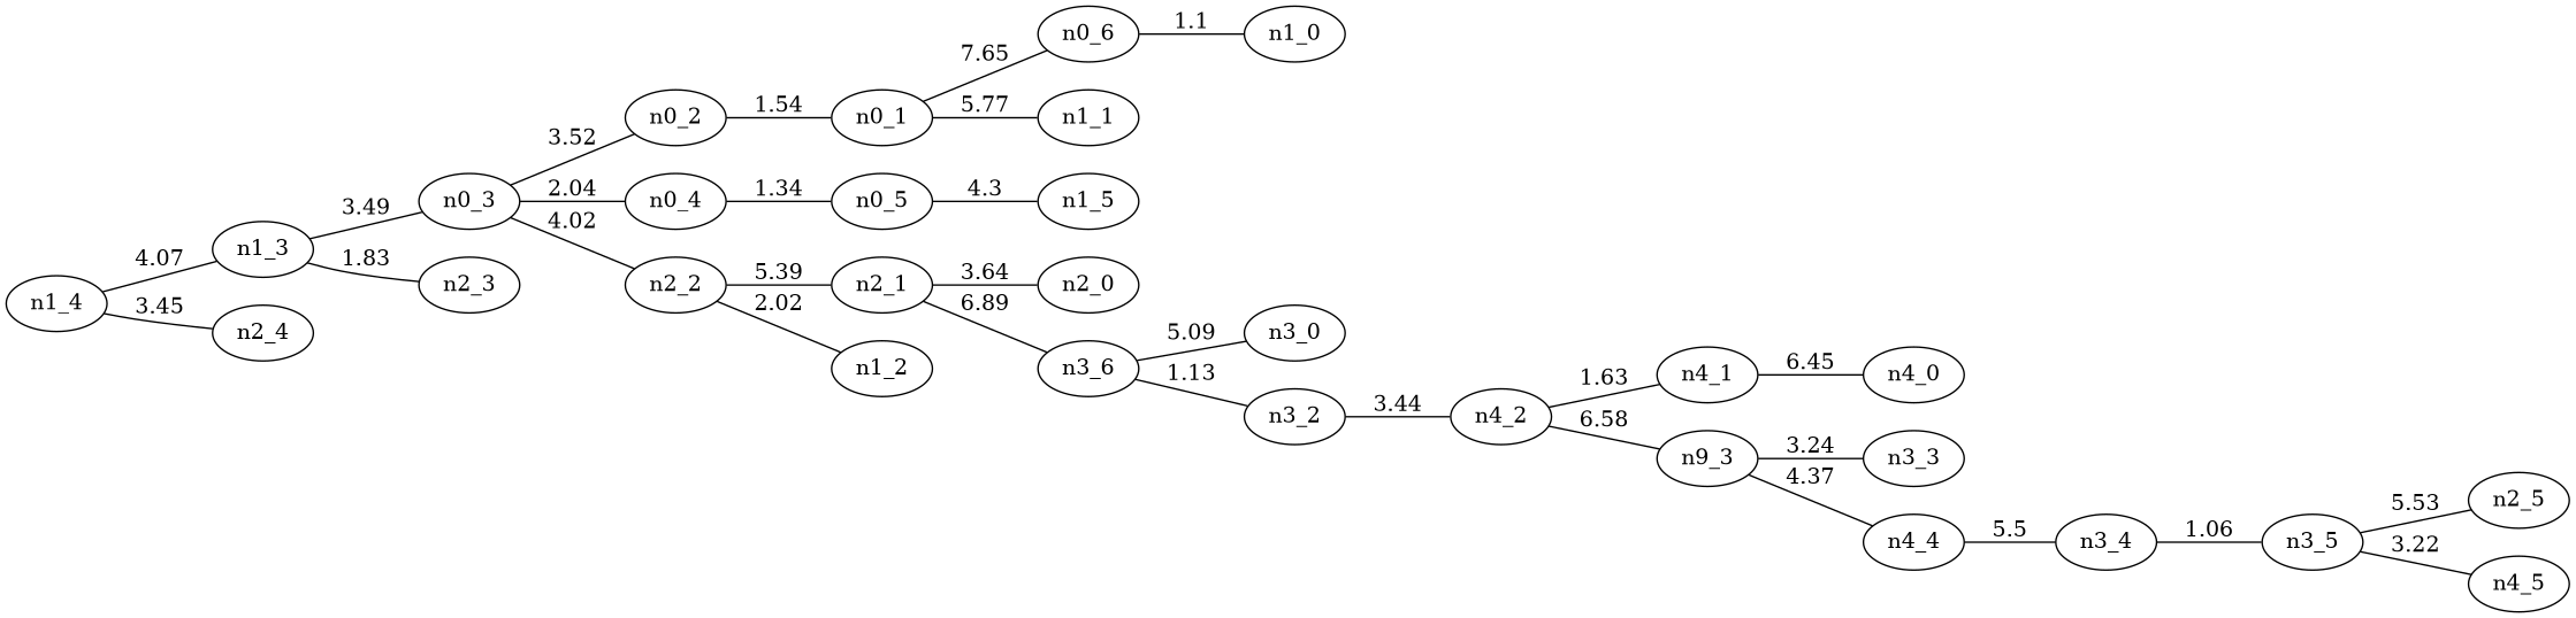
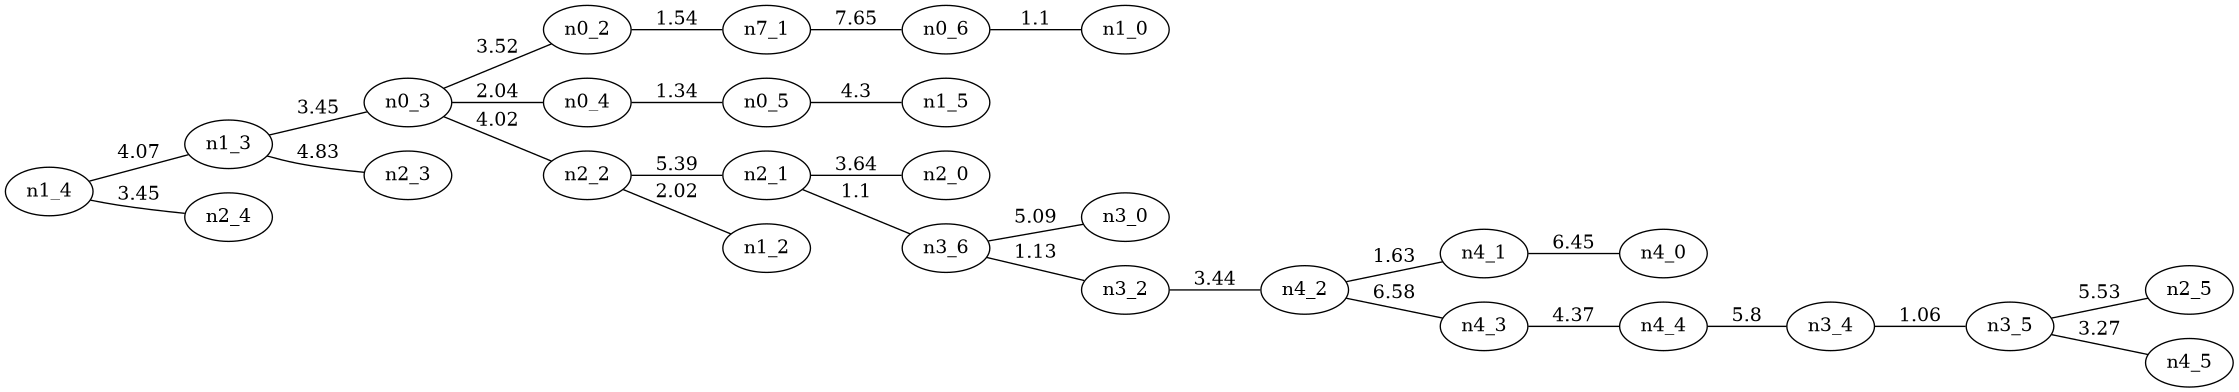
  graph {
    rankdir=LR
    n1 [label=n0_6]
    n1_0
-   n0_1
-   n1_1
+   n0_1 [label=n7_1]
    n0_2
    n0_3
    n0_4
    n2_2
    n0_5
    n1_5
    n1_3
    n2_3
    n1_4
    n2_4
    n2_1
    n2_0
    n17 [label=n3_6]
    n3_0
    n3_2
    n1_2
    n4_2
    n4_1
-   n4_3 [label=n9_3]
+   n4_3
    n3_4
    n3_5
    n2_5
    n4_5
    n4_0
-   n3_3
    n4_4
    n1 -- n1_0 [label=1.1]
    n0_1 -- n1 [label=7.65]
-   n0_1 -- n1_1 [label=5.77]
    n0_2 -- n0_1 [label=1.54]
    n0_3 -- n0_2 [label=3.52]
    n0_3 -- n0_4 [label=2.04]
    n0_3 -- n2_2 [label=4.02]
    n0_4 -- n0_5 [label=1.34]
    n2_2 -- n2_1 [label=5.39]
    n2_2 -- n1_2 [label=2.02]
    n0_5 -- n1_5 [label=4.3]
-   n1_3 -- n0_3 [label=3.49]
-   n1_3 -- n2_3 [label=1.83]
+   n1_3 -- n0_3 [label=3.45]
+   n1_3 -- n2_3 [label=4.83]
    n1_4 -- n1_3 [label=4.07]
    n1_4 -- n2_4 [label=3.45]
    n2_1 -- n2_0 [label=3.64]
-   n2_1 -- n17 [label=6.89]
+   n2_1 -- n17 [label=1.1]
    n17 -- n3_0 [label=5.09]
    n17 -- n3_2 [label=1.13]
    n3_2 -- n4_2 [label=3.44]
    n4_2 -- n4_1 [label=1.63]
    n4_2 -- n4_3 [label=6.58]
    n4_1 -- n4_0 [label=6.45]
-   n4_3 -- n3_3 [label=3.24]
    n4_3 -- n4_4 [label=4.37]
    n3_4 -- n3_5 [label=1.06]
    n3_5 -- n2_5 [label=5.53]
-   n3_5 -- n4_5 [label=3.22]
-   n4_4 -- n3_4 [label=5.5]
+   n3_5 -- n4_5 [label=3.27]
+   n4_4 -- n3_4 [label=5.8]
  }
